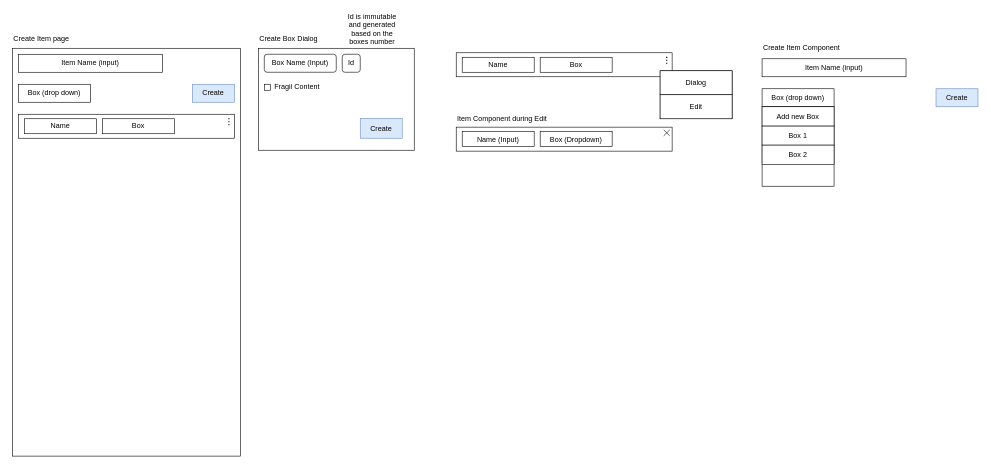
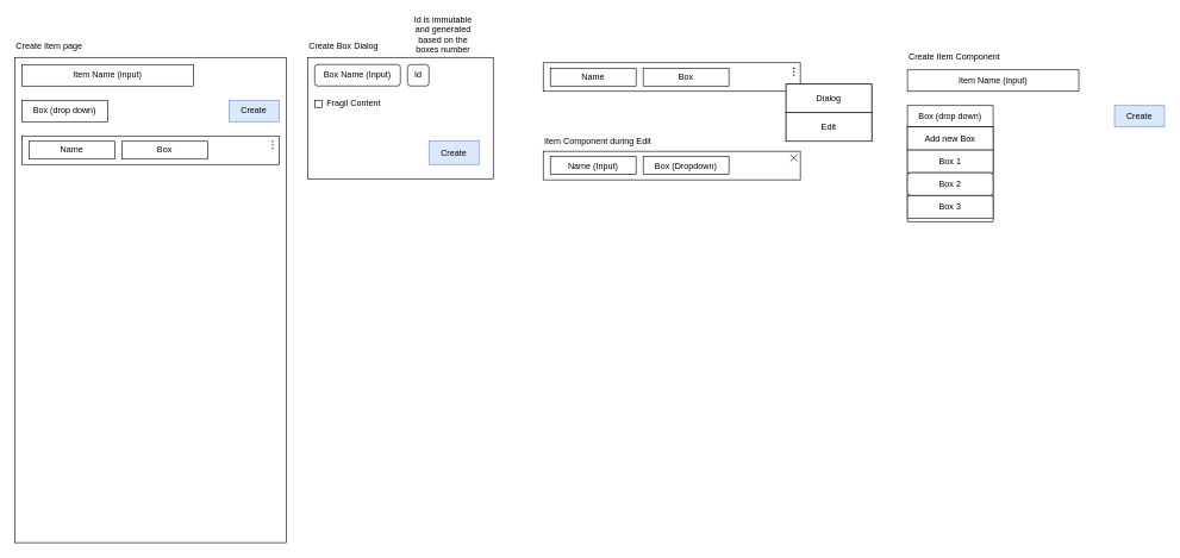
  <mxCell id="0" />
  <mxCell id="1" parent="0" />
  <mxCell id="2" value="" style="rounded=0;whiteSpace=wrap;html=1;" vertex="1" parent="1"><mxGeometry x="20" y="80" width="380" height="680" as="geometry" /></mxCell>
  <mxCell id="3" value="Item Name (input)" style="rounded=0;whiteSpace=wrap;html=1;" vertex="1" parent="1"><mxGeometry x="30" y="90" width="240" height="30" as="geometry" /></mxCell>
  <mxCell id="4" value="Create" style="rounded=0;whiteSpace=wrap;html=1;fillColor=#dae8fc;strokeColor=#6c8ebf;" vertex="1" parent="1"><mxGeometry x="320" y="140" width="70" height="30" as="geometry" /></mxCell>
  <mxCell id="5" value="Box (drop down)" style="rounded=0;whiteSpace=wrap;html=1;" vertex="1" parent="1"><mxGeometry x="30" y="140" width="120" height="30" as="geometry" /></mxCell>
  <mxCell id="6" value="" style="rounded=0;whiteSpace=wrap;html=1;" vertex="1" parent="1"><mxGeometry x="430" y="80" width="260" height="170" as="geometry" /></mxCell>
  <mxCell id="7" value="Create Item page" style="text;html=1;align=left;verticalAlign=middle;whiteSpace=wrap;rounded=0;" vertex="1" parent="1"><mxGeometry x="20" y="50" width="110" height="30" as="geometry" /></mxCell>
  <mxCell id="8" value="Create Box Dialog" style="text;html=1;align=left;verticalAlign=middle;whiteSpace=wrap;rounded=0;" vertex="1" parent="1"><mxGeometry x="430" y="50" width="110" height="30" as="geometry" /></mxCell>
  <mxCell id="9" value="Box Name (Input)" style="whiteSpace=wrap;html=1;rounded=1;" vertex="1" parent="1"><mxGeometry x="440" y="90" width="120" height="30" as="geometry" /></mxCell>
  <mxCell id="10" value="" style="whiteSpace=wrap;html=1;aspect=fixed;" vertex="1" parent="1"><mxGeometry x="440" y="140" width="10" height="10" as="geometry" /></mxCell>
  <mxCell id="11" value="Fragil Content" style="text;html=1;align=left;verticalAlign=middle;whiteSpace=wrap;rounded=0;" vertex="1" parent="1"><mxGeometry x="455" y="130" width="95" height="30" as="geometry" /></mxCell>
  <mxCell id="12" value="Create" style="rounded=0;whiteSpace=wrap;html=1;fillColor=#dae8fc;strokeColor=#6c8ebf;" vertex="1" parent="1"><mxGeometry x="600" y="197" width="70" height="33" as="geometry" /></mxCell>
  <mxCell id="13" value="" style="rounded=0;whiteSpace=wrap;html=1;" vertex="1" parent="1"><mxGeometry x="30" y="190" width="360" height="40" as="geometry" /></mxCell>
  <mxCell id="14" value="Name" style="rounded=0;whiteSpace=wrap;html=1;" vertex="1" parent="1"><mxGeometry x="40" y="197.5" width="120" height="25" as="geometry" /></mxCell>
  <mxCell id="15" value="Box" style="rounded=0;whiteSpace=wrap;html=1;" vertex="1" parent="1"><mxGeometry x="170" y="197.5" width="120" height="25" as="geometry" /></mxCell>
  <mxCell id="16" value="" style="verticalLabelPosition=bottom;shadow=0;dashed=0;align=center;html=1;verticalAlign=top;shape=mxgraph.electrical.transmission.3_line_bus;strokeWidth=2;" vertex="1" parent="1"><mxGeometry x="380" y="197.5" width="2" height="10" as="geometry" /></mxCell>
  <mxCell id="17" value="" style="rounded=0;whiteSpace=wrap;html=1;" vertex="1" parent="1"><mxGeometry x="760" y="87.5" width="360" height="40" as="geometry" /></mxCell>
  <mxCell id="18" value="Name" style="rounded=0;whiteSpace=wrap;html=1;" vertex="1" parent="1"><mxGeometry x="770" y="95" width="120" height="25" as="geometry" /></mxCell>
  <mxCell id="19" value="Box" style="rounded=0;whiteSpace=wrap;html=1;" vertex="1" parent="1"><mxGeometry x="900" y="95" width="120" height="25" as="geometry" /></mxCell>
  <mxCell id="20" value="" style="verticalLabelPosition=bottom;shadow=0;dashed=0;align=center;html=1;verticalAlign=top;shape=mxgraph.electrical.transmission.3_line_bus;strokeWidth=2;" vertex="1" parent="1"><mxGeometry x="1110" y="95" width="2" height="10" as="geometry" /></mxCell>
  <mxCell id="21" value="" style="rounded=0;whiteSpace=wrap;html=1;" vertex="1" parent="1"><mxGeometry x="1100" y="117.5" width="120" height="80" as="geometry" /></mxCell>
  <mxCell id="22" value="Dialog" style="rounded=0;whiteSpace=wrap;html=1;" vertex="1" parent="1"><mxGeometry x="1100" y="117.5" width="120" height="40" as="geometry" /></mxCell>
  <mxCell id="23" value="Edit" style="rounded=0;whiteSpace=wrap;html=1;" vertex="1" parent="1"><mxGeometry x="1100" y="157.5" width="120" height="40" as="geometry" /></mxCell>
  <mxCell id="24" value="" style="rounded=0;whiteSpace=wrap;html=1;" vertex="1" parent="1"><mxGeometry x="760" y="211.5" width="360" height="40" as="geometry" /></mxCell>
  <mxCell id="25" value="Name (Input)" style="rounded=0;whiteSpace=wrap;html=1;" vertex="1" parent="1"><mxGeometry x="770" y="219" width="120" height="25" as="geometry" /></mxCell>
  <mxCell id="26" value="Box (Dropdown)" style="rounded=0;whiteSpace=wrap;html=1;" vertex="1" parent="1"><mxGeometry x="900" y="219" width="120" height="25" as="geometry" /></mxCell>
  <mxCell id="27" value="Item Component during Edit" style="text;html=1;align=left;verticalAlign=middle;whiteSpace=wrap;rounded=0;" vertex="1" parent="1"><mxGeometry x="760" y="181.5" width="180" height="30" as="geometry" /></mxCell>
  <mxCell id="28" value="" style="shape=mxgraph.sysml.x;" vertex="1" parent="1"><mxGeometry x="1106" y="216" width="10" height="10" as="geometry" /></mxCell>
  <mxCell id="29" value="Item Name (input)" style="rounded=0;whiteSpace=wrap;html=1;" vertex="1" parent="1"><mxGeometry x="1270" y="97.5" width="240" height="30" as="geometry" /></mxCell>
  <mxCell id="30" value="Create" style="rounded=0;whiteSpace=wrap;html=1;fillColor=#dae8fc;strokeColor=#6c8ebf;" vertex="1" parent="1"><mxGeometry x="1560" y="147.5" width="70" height="30" as="geometry" /></mxCell>
  <mxCell id="31" value="Box (drop down)" style="rounded=0;whiteSpace=wrap;html=1;" vertex="1" parent="1"><mxGeometry x="1270" y="147.5" width="120" height="30" as="geometry" /></mxCell>
  <mxCell id="32" value="Create Item Component" style="text;html=1;align=left;verticalAlign=middle;whiteSpace=wrap;rounded=0;" vertex="1" parent="1"><mxGeometry x="1270" y="65" width="160" height="30" as="geometry" /></mxCell>
  <mxCell id="33" value="" style="rounded=0;whiteSpace=wrap;html=1;" vertex="1" parent="1"><mxGeometry x="1270" y="177.5" width="120" height="132.5" as="geometry" /></mxCell>
  <mxCell id="34" value="Box 1" style="rounded=0;whiteSpace=wrap;html=1;" vertex="1" parent="1"><mxGeometry x="1270" y="209.5" width="120" height="32" as="geometry" /></mxCell>
- <mxCell id="35" value="Box 2" style="rounded=0;whiteSpace=wrap;html=1;" vertex="1" parent="1"><mxGeometry x="1270" y="241.5" width="120" height="32" as="geometry" /></mxCell>
+ <mxCell id="35" value="Box 2" style="whiteSpace=wrap;html=1;rounded=1;" vertex="1" parent="1"><mxGeometry x="1270" y="241.5" width="120" height="32" as="geometry" /></mxCell>
+ <mxCell id="36" value="Box 3" style="rounded=0;whiteSpace=wrap;html=1;" vertex="1" parent="1"><mxGeometry x="1270" y="273.5" width="120" height="32" as="geometry" /></mxCell>
  <mxCell id="37" value="Add new Box" style="rounded=0;whiteSpace=wrap;html=1;" vertex="1" parent="1"><mxGeometry x="1270" y="177.5" width="120" height="32" as="geometry" /></mxCell>
  <mxCell id="38" value="Id" style="whiteSpace=wrap;html=1;rounded=1;" vertex="1" parent="1"><mxGeometry x="570" y="90" width="30" height="30" as="geometry" /></mxCell>
  <mxCell id="39" value="Id is immutable and generated based on the boxes number" style="text;html=1;align=center;verticalAlign=middle;whiteSpace=wrap;rounded=0;" vertex="1" parent="1"><mxGeometry x="570" y="20" width="100" height="55" as="geometry" /></mxCell>
